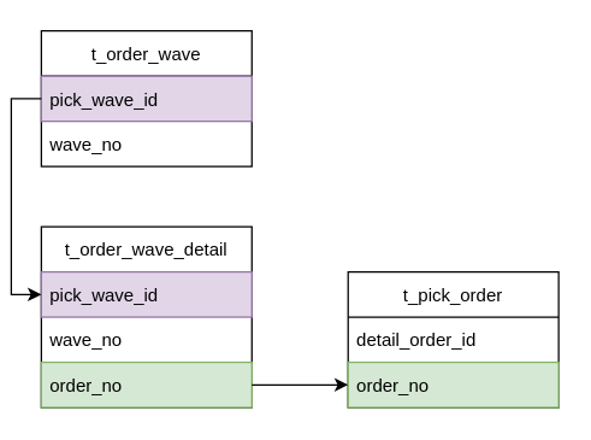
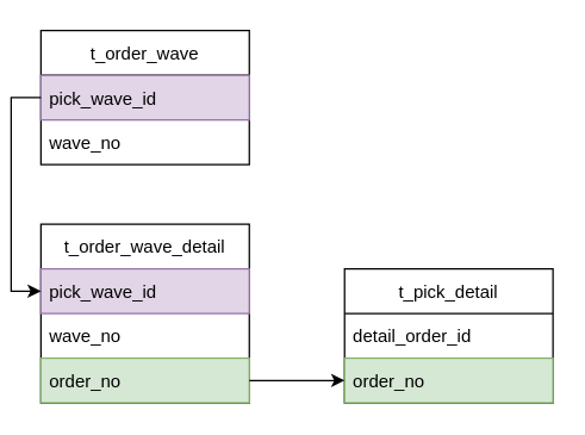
  <mxCell id="0" />
  <mxCell id="1" parent="0" />
  <mxCell id="2" value="t_order_wave" style="swimlane;fontStyle=0;childLayout=stackLayout;horizontal=1;startSize=30;horizontalStack=0;resizeParent=1;resizeParentMax=0;resizeLast=0;collapsible=1;marginBottom=0;" vertex="1" parent="1"><mxGeometry x="20" y="20" width="140" height="90" as="geometry" /></mxCell>
  <mxCell id="3" value="pick_wave_id" style="text;strokeColor=#9673a6;fillColor=#e1d5e7;align=left;verticalAlign=middle;spacingLeft=4;spacingRight=4;overflow=hidden;points=[[0,0.5],[1,0.5]];portConstraint=eastwest;rotatable=0;" vertex="1" parent="2"><mxGeometry y="30" width="140" height="30" as="geometry" /></mxCell>
  <mxCell id="4" value="wave_no" style="text;strokeColor=none;fillColor=none;align=left;verticalAlign=middle;spacingLeft=4;spacingRight=4;overflow=hidden;points=[[0,0.5],[1,0.5]];portConstraint=eastwest;rotatable=0;" vertex="1" parent="2"><mxGeometry y="60" width="140" height="30" as="geometry" /></mxCell>
  <mxCell id="5" value="t_order_wave_detail" style="swimlane;fontStyle=0;childLayout=stackLayout;horizontal=1;startSize=30;horizontalStack=0;resizeParent=1;resizeParentMax=0;resizeLast=0;collapsible=1;marginBottom=0;" vertex="1" parent="1"><mxGeometry x="20" y="150" width="140" height="120" as="geometry" /></mxCell>
  <mxCell id="6" value="pick_wave_id" style="text;strokeColor=#9673a6;fillColor=#e1d5e7;align=left;verticalAlign=middle;spacingLeft=4;spacingRight=4;overflow=hidden;points=[[0,0.5],[1,0.5]];portConstraint=eastwest;rotatable=0;" vertex="1" parent="5"><mxGeometry y="30" width="140" height="30" as="geometry" /></mxCell>
  <mxCell id="7" value="wave_no" style="text;strokeColor=none;fillColor=none;align=left;verticalAlign=middle;spacingLeft=4;spacingRight=4;overflow=hidden;points=[[0,0.5],[1,0.5]];portConstraint=eastwest;rotatable=0;" vertex="1" parent="5"><mxGeometry y="60" width="140" height="30" as="geometry" /></mxCell>
  <mxCell id="8" value="order_no" style="text;strokeColor=#82b366;fillColor=#d5e8d4;align=left;verticalAlign=middle;spacingLeft=4;spacingRight=4;overflow=hidden;points=[[0,0.5],[1,0.5]];portConstraint=eastwest;rotatable=0;" vertex="1" parent="5"><mxGeometry y="90" width="140" height="30" as="geometry" /></mxCell>
- <mxCell id="9" value="t_pick_order" style="swimlane;fontStyle=0;childLayout=stackLayout;horizontal=1;startSize=30;horizontalStack=0;resizeParent=1;resizeParentMax=0;resizeLast=0;collapsible=1;marginBottom=0;" vertex="1" parent="1"><mxGeometry x="224" y="180" width="140" height="90" as="geometry" /></mxCell>
+ <mxCell id="9" value="t_pick_detail" style="swimlane;fontStyle=0;childLayout=stackLayout;horizontal=1;startSize=30;horizontalStack=0;resizeParent=1;resizeParentMax=0;resizeLast=0;collapsible=1;marginBottom=0;" vertex="1" parent="1"><mxGeometry x="224" y="180" width="140" height="90" as="geometry" /></mxCell>
  <mxCell id="10" value="detail_order_id" style="text;strokeColor=none;fillColor=none;align=left;verticalAlign=middle;spacingLeft=4;spacingRight=4;overflow=hidden;points=[[0,0.5],[1,0.5]];portConstraint=eastwest;rotatable=0;" vertex="1" parent="9"><mxGeometry y="30" width="140" height="30" as="geometry" /></mxCell>
  <mxCell id="11" value="order_no" style="text;strokeColor=#82b366;fillColor=#d5e8d4;align=left;verticalAlign=middle;spacingLeft=4;spacingRight=4;overflow=hidden;points=[[0,0.5],[1,0.5]];portConstraint=eastwest;rotatable=0;" vertex="1" parent="9"><mxGeometry y="60" width="140" height="30" as="geometry" /></mxCell>
  <mxCell id="12" style="edgeStyle=orthogonalEdgeStyle;rounded=0;orthogonalLoop=1;jettySize=auto;html=1;entryX=0;entryY=0.5;entryDx=0;entryDy=0;" edge="1" parent="1" source="8" target="11"><mxGeometry relative="1" as="geometry" /></mxCell>
  <mxCell id="13" style="edgeStyle=orthogonalEdgeStyle;rounded=0;orthogonalLoop=1;jettySize=auto;html=1;entryX=0;entryY=0.5;entryDx=0;entryDy=0;" edge="1" parent="1" source="3" target="6"><mxGeometry relative="1" as="geometry" /></mxCell>
